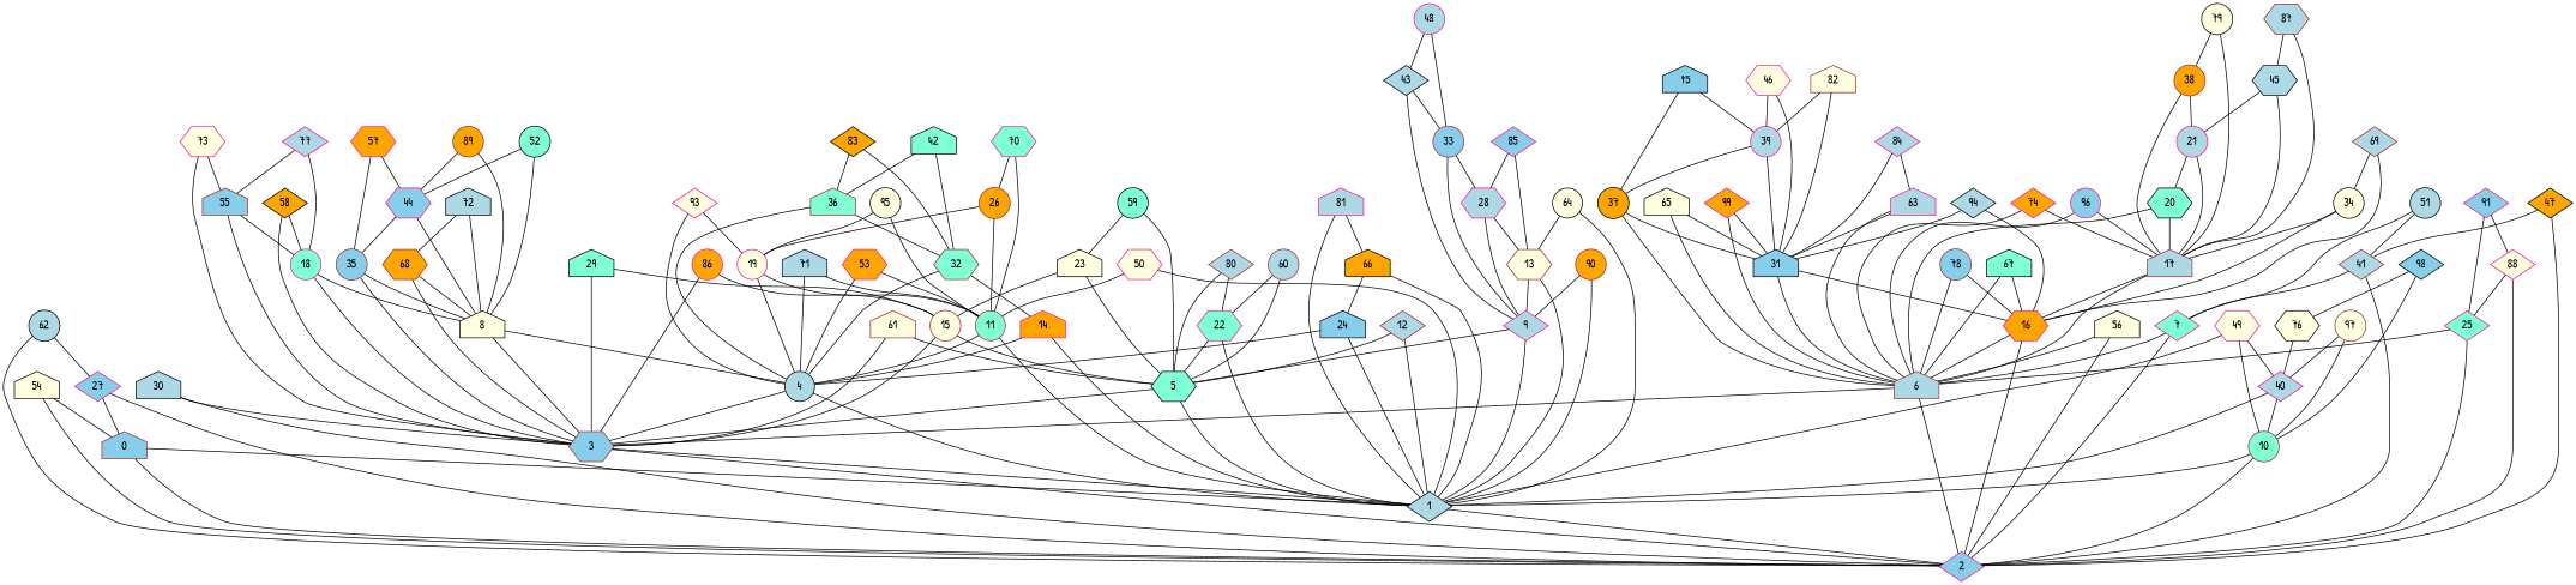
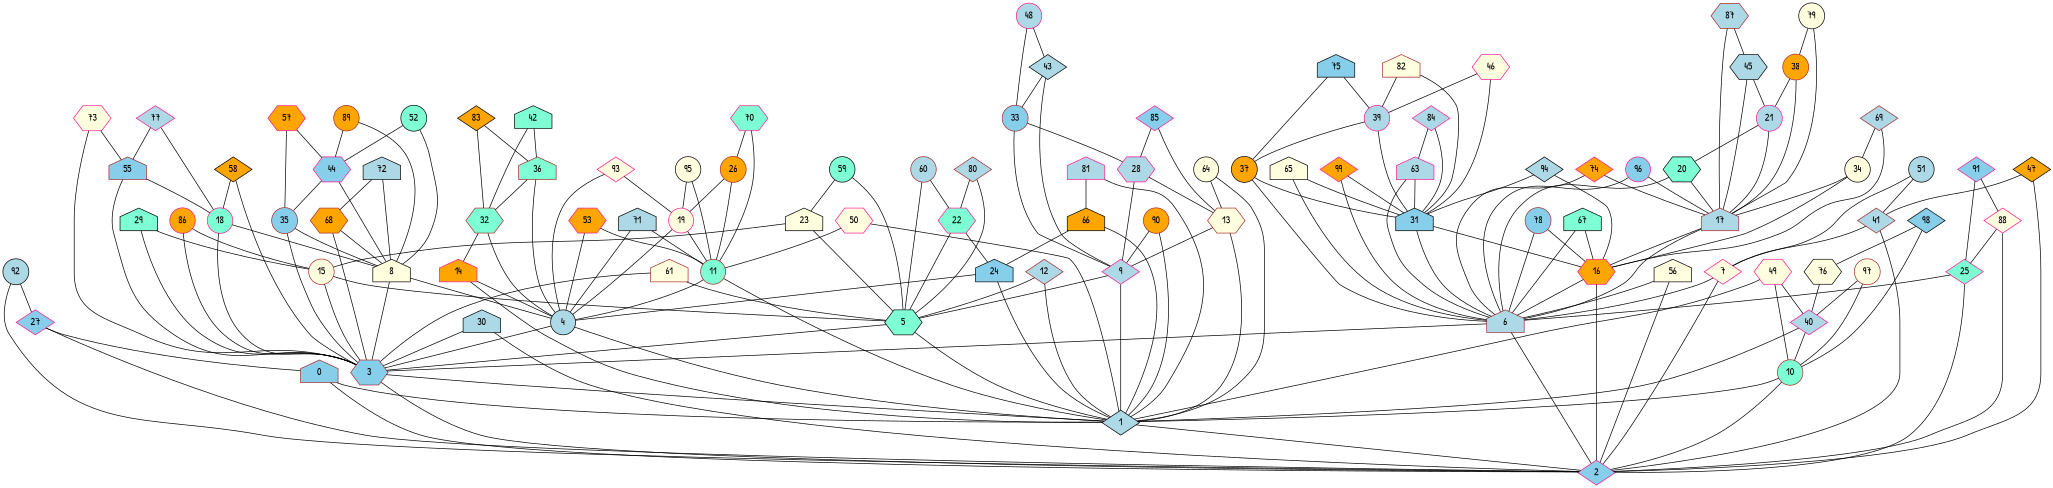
  graph {
    fontname="Patrick Hand"
    node [color=black fillcolor=lightblue fontname="Patrick Hand" shape=circle style=filled]
    edge [color=black fontname="Patrick Hand"]
    0 [color=brown fillcolor=skyblue shape=house]
    1 [shape=diamond]
    2 [color=deeppink fillcolor=skyblue shape=diamond]
    3 [color=brown fillcolor=skyblue shape=hexagon]
    4
    5 [fillcolor=aquamarine shape=hexagon]
    6 [color=brown shape=house]
-   7 [color=deeppink fillcolor=aquamarine shape=diamond]
+   7 [color=deeppink fillcolor=lightyellow shape=diamond]
    8 [fillcolor=lightyellow shape=house]
    9 [color=deeppink shape=diamond]
    10 [color=brown fillcolor=aquamarine]
    11 [color=brown fillcolor=aquamarine]
    12 [color=brown shape=diamond]
    13 [color=brown fillcolor=lightyellow shape=hexagon]
    14 [color=deeppink fillcolor=orange shape=house]
    15 [color=brown fillcolor=lightyellow]
    16 [color=deeppink fillcolor=orange shape=hexagon]
    17 [color=brown shape=house]
    18 [color=deeppink fillcolor=aquamarine]
    19 [color=deeppink fillcolor=lightyellow]
    20 [fillcolor=aquamarine shape=hexagon]
    21 [color=deeppink]
    22 [color=deeppink fillcolor=aquamarine shape=hexagon]
    23 [fillcolor=lightyellow shape=house]
    24 [fillcolor=skyblue shape=house]
    25 [color=deeppink fillcolor=aquamarine shape=diamond]
    26 [color=brown fillcolor=orange]
    27 [color=deeppink fillcolor=skyblue shape=diamond]
    28 [color=deeppink shape=hexagon]
    29 [fillcolor=aquamarine shape=house]
    30 [shape=house]
    31 [fillcolor=skyblue shape=house]
    32 [color=brown fillcolor=aquamarine shape=hexagon]
    33 [color=brown fillcolor=skyblue]
    34 [fillcolor=lightyellow]
    35 [color=brown fillcolor=skyblue]
    36 [color=brown fillcolor=aquamarine shape=house]
    37 [fillcolor=orange]
    38 [color=brown fillcolor=orange]
    39 [color=deeppink]
    40 [color=deeppink shape=diamond]
    41 [color=brown shape=diamond]
    42 [fillcolor=aquamarine shape=house]
    43 [shape=diamond]
    44 [color=deeppink fillcolor=skyblue shape=hexagon]
    45 [shape=hexagon]
    46 [color=deeppink fillcolor=lightyellow shape=hexagon]
    47 [fillcolor=orange shape=diamond]
    48 [color=deeppink]
    49 [color=deeppink fillcolor=lightyellow shape=hexagon]
    50 [color=deeppink fillcolor=lightyellow shape=hexagon]
    51
    52 [fillcolor=aquamarine]
    53 [color=deeppink fillcolor=orange shape=hexagon]
-   54 [fillcolor=lightyellow shape=house]
    55 [color=brown fillcolor=skyblue shape=house]
    56 [fillcolor=lightyellow shape=house]
    57 [color=deeppink fillcolor=orange shape=hexagon]
    58 [fillcolor=orange shape=diamond]
    59 [fillcolor=aquamarine]
    60 [color=brown]
    61 [color=brown fillcolor=lightyellow shape=house]
-   62
+   62 [label=92]
    63 [color=deeppink shape=house]
    64 [fillcolor=lightyellow]
    65 [fillcolor=lightyellow shape=house]
    66 [fillcolor=orange shape=house]
    67 [fillcolor=aquamarine shape=house]
    68 [color=brown fillcolor=orange shape=hexagon]
    69 [color=brown shape=diamond]
    70 [color=deeppink fillcolor=aquamarine shape=hexagon]
    71 [shape=house]
    72 [shape=house]
    73 [color=deeppink fillcolor=lightyellow shape=hexagon]
    74 [color=deeppink fillcolor=orange shape=diamond]
    75 [fillcolor=skyblue shape=house]
    76 [fillcolor=lightyellow shape=hexagon]
    77 [color=deeppink shape=diamond]
    78 [color=brown fillcolor=skyblue]
    79 [fillcolor=lightyellow]
    80 [color=brown shape=diamond]
    81 [color=deeppink shape=house]
    82 [color=brown fillcolor=lightyellow shape=house]
    83 [fillcolor=orange shape=diamond]
    84 [color=deeppink shape=diamond]
    85 [color=deeppink fillcolor=skyblue shape=diamond]
    86 [color=deeppink fillcolor=orange]
    87 [color=brown shape=hexagon]
    88 [color=deeppink fillcolor=lightyellow shape=diamond]
    89 [color=brown fillcolor=orange]
    90 [color=brown fillcolor=orange]
    91 [color=deeppink fillcolor=skyblue shape=diamond]
    93 [color=deeppink fillcolor=lightyellow shape=diamond]
    94 [shape=diamond]
    95 [fillcolor=lightyellow]
    96 [color=deeppink fillcolor=skyblue]
    97 [color=brown fillcolor=lightyellow]
    98 [fillcolor=skyblue shape=diamond]
    99 [color=deeppink fillcolor=orange shape=diamond]
    0 -- 1
    1 -- 2
    2 -- 0
    3 -- 1
    3 -- 2
    4 -- 1
    4 -- 3
    5 -- 1
    5 -- 3
    6 -- 2
    6 -- 3
    7 -- 2
    7 -- 6
    8 -- 3
    8 -- 4
    9 -- 1
    9 -- 5
    10 -- 1
    10 -- 2
    11 -- 1
    11 -- 4
    12 -- 1
    12 -- 5
    13 -- 1
    13 -- 9
    14 -- 1
    14 -- 4
    15 -- 3
    15 -- 5
    16 -- 2
    16 -- 6
    17 -- 6
    17 -- 16
    18 -- 3
    18 -- 8
    19 -- 4
    19 -- 11
    20 -- 6
    20 -- 17
    21 -- 17
    21 -- 20
-   22 -- 1
+   22 -- 24
    22 -- 5
    23 -- 5
    23 -- 15
    24 -- 1
    24 -- 4
    25 -- 2
    25 -- 6
    26 -- 11
    26 -- 19
    27 -- 0
    27 -- 2
    28 -- 9
    28 -- 13
    29 -- 3
    29 -- 15
    30 -- 2
    30 -- 3
    31 -- 6
    31 -- 16
    32 -- 4
    32 -- 14
    33 -- 9
    33 -- 28
    34 -- 16
    34 -- 17
    35 -- 3
    35 -- 8
    36 -- 4
    36 -- 32
    37 -- 6
    37 -- 31
    38 -- 17
    38 -- 21
    39 -- 31
    39 -- 37
    40 -- 1
    40 -- 10
    41 -- 2
    41 -- 7
    42 -- 32
    42 -- 36
    43 -- 9
    43 -- 33
    44 -- 8
    44 -- 35
    45 -- 17
    45 -- 21
    46 -- 31
    46 -- 39
    47 -- 2
    47 -- 41
    48 -- 33
    48 -- 43
    49 -- 1
    49 -- 10
    49 -- 40
    50 -- 1
    50 -- 11
    51 -- 7
    51 -- 41
    52 -- 8
    52 -- 44
    53 -- 4
    53 -- 11
-   54 -- 0
-   54 -- 2
    55 -- 3
    55 -- 18
    56 -- 2
    56 -- 6
    57 -- 35
    57 -- 44
    58 -- 3
    58 -- 18
    59 -- 5
    59 -- 23
    60 -- 5
    60 -- 22
    61 -- 3
    61 -- 5
    62 -- 2
    62 -- 27
    63 -- 6
    63 -- 31
    64 -- 1
    64 -- 13
    65 -- 6
    65 -- 31
    66 -- 1
    66 -- 24
    67 -- 6
    67 -- 16
    68 -- 3
    68 -- 8
    69 -- 16
    69 -- 34
    70 -- 11
    70 -- 26
    71 -- 4
    71 -- 11
    72 -- 8
    72 -- 68
    73 -- 3
    73 -- 55
    74 -- 6
    74 -- 17
    75 -- 37
    75 -- 39
    76 -- 40
    77 -- 18
    77 -- 55
    78 -- 6
    78 -- 16
    79 -- 17
    79 -- 38
    80 -- 5
    80 -- 22
    81 -- 1
    81 -- 66
    82 -- 31
    82 -- 39
    83 -- 32
    83 -- 36
    84 -- 31
    84 -- 63
    85 -- 13
    85 -- 28
    86 -- 3
    86 -- 15
    87 -- 17
    87 -- 45
    88 -- 2
    88 -- 25
    89 -- 8
    89 -- 44
    90 -- 1
    90 -- 9
    91 -- 25
    91 -- 88
    93 -- 4
    93 -- 19
    94 -- 16
    94 -- 31
    95 -- 11
    95 -- 19
    96 -- 6
    96 -- 17
    97 -- 10
    97 -- 40
    98 -- 10
    98 -- 76
    99 -- 6
    99 -- 31
  }
